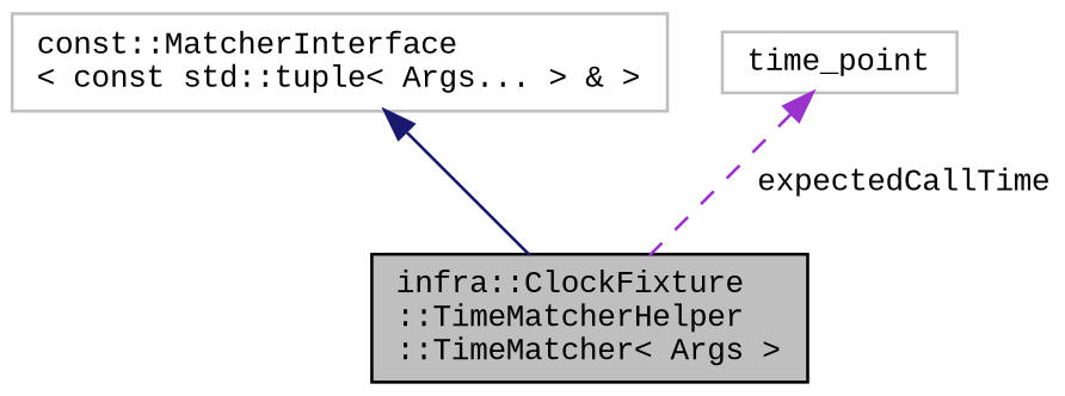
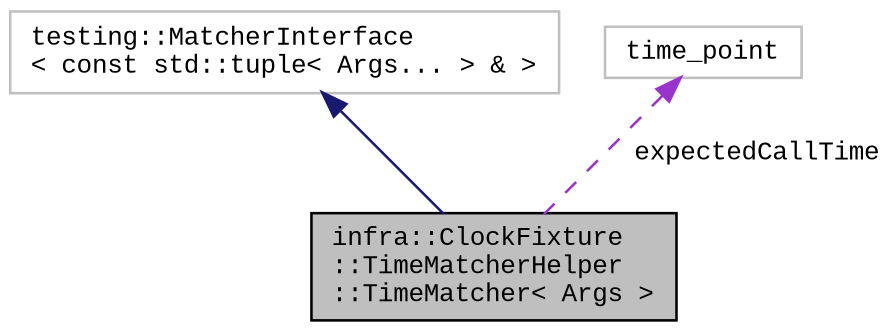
  digraph {
    fontname="Liberation Mono"
    node [color=grey75 fillcolor=white fontname="Liberation Mono" fontsize=10 shape=record style=filled]
    edge [dir=back fontname="Liberation Mono" fontsize=10 labelfontname=Helvetica labelfontsize=10]
    n1 [color=black fillcolor=grey75 fontcolor=black height=0.2 label="infra::ClockFixture\l::TimeMatcherHelper\l::TimeMatcher\< Args \>" width=0.4]
-   n2 [height=0.2 label="const::MatcherInterface\l\< const std::tuple\< Args... \> & \>" width=0.4]
+   n2 [height=0.2 label="testing::MatcherInterface\l\< const std::tuple\< Args... \> & \>" width=0.4]
    n3 [height=0.2 label=time_point width=0.4]
    n2 -> n1 [color=midnightblue style=solid]
    n3 -> n1 [color=darkorchid3 label=" expectedCallTime" style=dashed]
  }
